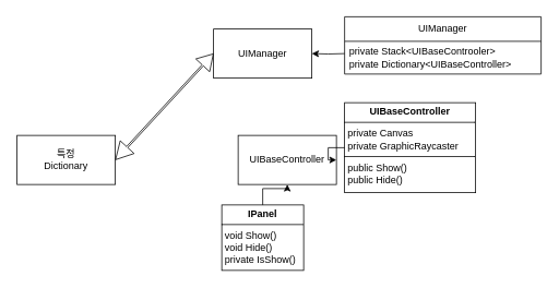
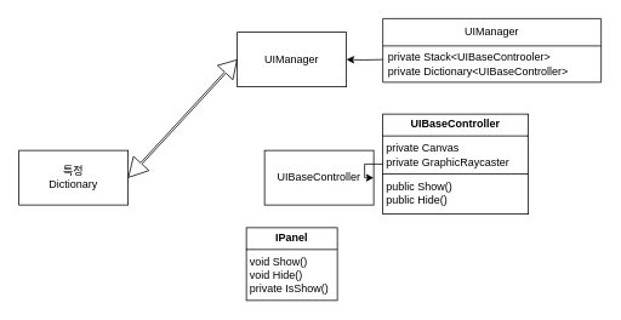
  <mxCell id="0" />
  <mxCell id="1" parent="0" />
  <mxCell id="2" value="&lt;div&gt;특정&lt;/div&gt;Dictionary" style="rounded=0;whiteSpace=wrap;html=1;" parent="1" vertex="1"><mxGeometry x="20" y="165" width="120" height="60" as="geometry" /></mxCell>
  <mxCell id="3" value="UIManager" style="rounded=0;whiteSpace=wrap;html=1;" parent="1" vertex="1"><mxGeometry x="260" y="35" width="120" height="60" as="geometry" /></mxCell>
  <mxCell id="4" value="" style="shape=flexArrow;endArrow=classic;startArrow=classic;html=1;rounded=0;entryX=0;entryY=0.5;entryDx=0;entryDy=0;exitX=1;exitY=0.5;exitDx=0;exitDy=0;width=2;startSize=6.61;" parent="1" source="2" target="3" edge="1"><mxGeometry width="100" height="100" relative="1" as="geometry"><mxPoint x="70" y="265" as="sourcePoint" /><mxPoint x="170" y="165" as="targetPoint" /></mxGeometry></mxCell>
  <mxCell id="5" value="UIManager" style="swimlane;fontStyle=0;childLayout=stackLayout;horizontal=1;startSize=30;horizontalStack=0;resizeParent=1;resizeParentMax=0;resizeLast=0;collapsible=1;marginBottom=0;whiteSpace=wrap;html=1;" parent="1" vertex="1"><mxGeometry x="420" y="20" width="240" height="70" as="geometry"><mxRectangle x="650" y="140" width="100" height="30" as="alternateBounds" /></mxGeometry></mxCell>
  <mxCell id="6" value="private Stack&amp;lt;UIBaseControoler&amp;gt;&lt;br&gt;private Dictionary&amp;lt;UIBaseController&amp;gt;" style="text;strokeColor=none;fillColor=none;align=left;verticalAlign=middle;spacingLeft=4;spacingRight=4;overflow=hidden;points=[[0,0.5],[1,0.5]];portConstraint=eastwest;rotatable=0;whiteSpace=wrap;html=1;" parent="5" vertex="1"><mxGeometry y="30" width="240" height="40" as="geometry" /></mxCell>
  <mxCell id="7" style="edgeStyle=orthogonalEdgeStyle;rounded=0;orthogonalLoop=1;jettySize=auto;html=1;entryX=1;entryY=0.5;entryDx=0;entryDy=0;" parent="1" target="3" edge="1"><mxGeometry relative="1" as="geometry"><mxPoint x="420" y="65" as="sourcePoint" /></mxGeometry></mxCell>
  <mxCell id="8" value="" style="group" parent="1" connectable="0" vertex="1"><mxGeometry x="260" y="125" width="320" height="205" as="geometry" /></mxCell>
  <mxCell id="9" value="UIBaseController" style="rounded=0;whiteSpace=wrap;html=1;" parent="8" vertex="1"><mxGeometry x="30" y="40" width="120" height="60" as="geometry" /></mxCell>
  <mxCell id="10" value="&lt;p style=&quot;margin:0px;margin-top:4px;text-align:center;&quot;&gt;&lt;b&gt;UIBaseController&lt;/b&gt;&lt;/p&gt;&lt;hr size=&quot;1&quot; style=&quot;border-style:solid;&quot;&gt;&lt;p style=&quot;margin:0px;margin-left:4px;&quot;&gt;private Canvas&lt;/p&gt;&lt;p style=&quot;margin:0px;margin-left:4px;&quot;&gt;private GraphicRaycaster&lt;/p&gt;&lt;hr size=&quot;1&quot; style=&quot;border-style:solid;&quot;&gt;&lt;p style=&quot;margin:0px;margin-left:4px;&quot;&gt;public Show()&lt;br&gt;public Hide()&lt;/p&gt;" style="verticalAlign=top;align=left;overflow=fill;html=1;whiteSpace=wrap;" parent="8" vertex="1"><mxGeometry x="160" width="160" height="110" as="geometry" /></mxCell>
  <mxCell id="11" value="&lt;p style=&quot;margin:0px;margin-top:4px;text-align:center;&quot;&gt;&lt;b&gt;IPanel&lt;/b&gt;&lt;/p&gt;&lt;hr size=&quot;1&quot; style=&quot;border-style:solid;&quot;&gt;&lt;p style=&quot;margin:0px;margin-left:4px;&quot;&gt;&lt;span style=&quot;background-color: initial;&quot;&gt;void Show()&lt;/span&gt;&lt;br&gt;&lt;/p&gt;&lt;p style=&quot;margin:0px;margin-left:4px;&quot;&gt;void Hide()&lt;/p&gt;&lt;p style=&quot;margin:0px;margin-left:4px;&quot;&gt;private IsShow()&lt;/p&gt;" style="verticalAlign=top;align=left;overflow=fill;html=1;whiteSpace=wrap;" parent="8" vertex="1"><mxGeometry x="10" y="125" width="100" height="80" as="geometry" /></mxCell>
  <mxCell id="12" style="edgeStyle=orthogonalEdgeStyle;rounded=0;orthogonalLoop=1;jettySize=auto;html=1;entryX=1;entryY=0.5;entryDx=0;entryDy=0;" parent="8" source="10" target="9" edge="1"><mxGeometry relative="1" as="geometry" /></mxCell>
- <mxCell id="13" style="edgeStyle=orthogonalEdgeStyle;rounded=0;orthogonalLoop=1;jettySize=auto;html=1;entryX=0.5;entryY=1;entryDx=0;entryDy=0;" parent="8" source="11" target="9" edge="1"><mxGeometry relative="1" as="geometry" /></mxCell>
